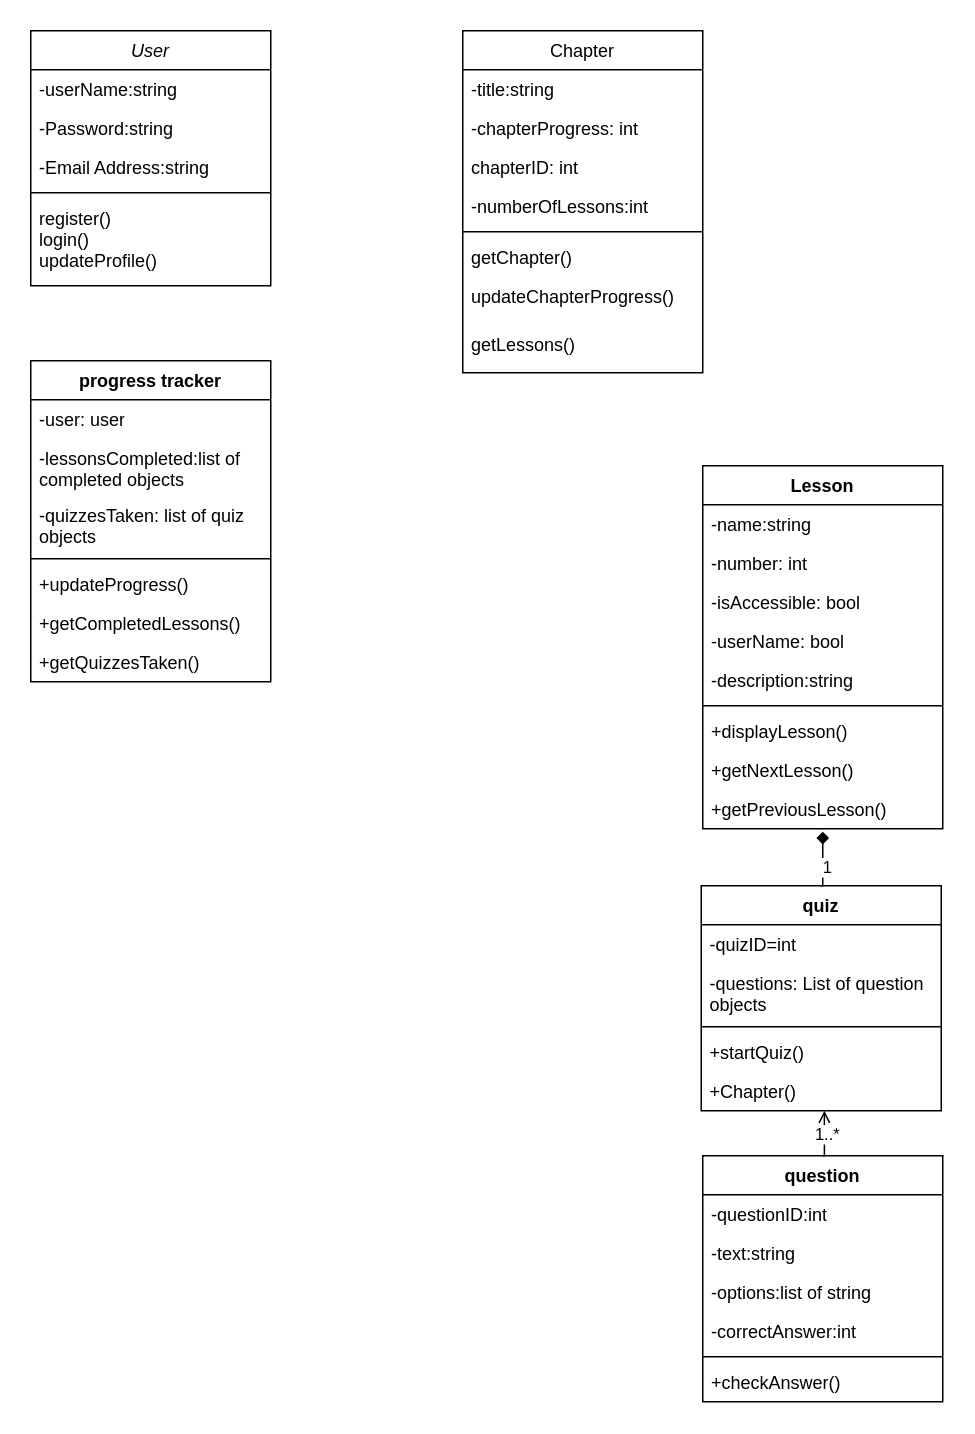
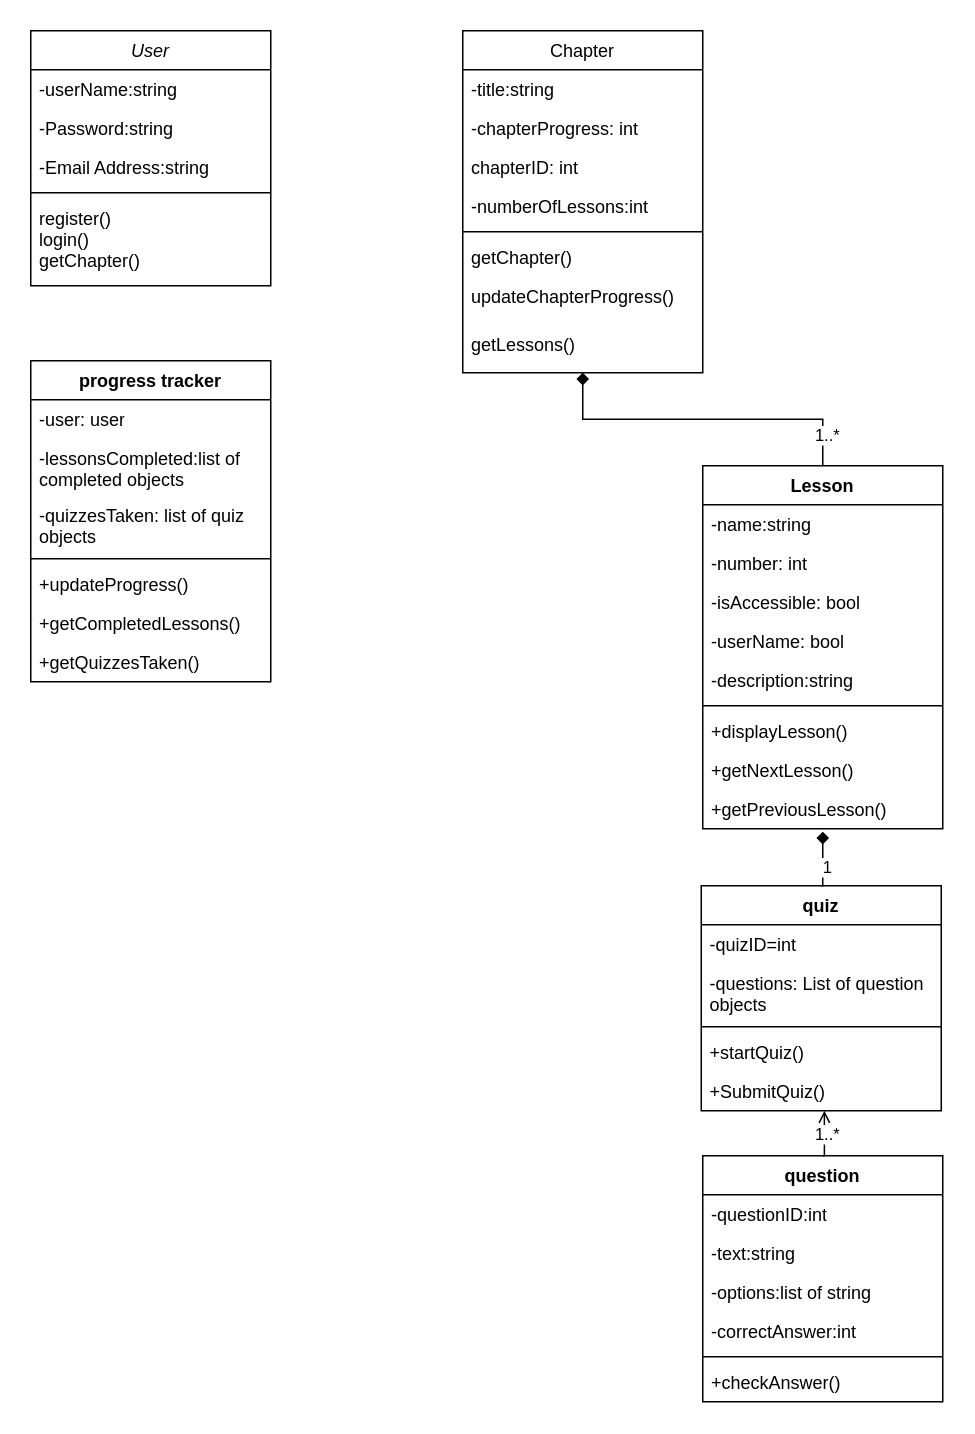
  <mxCell id="0" />
  <mxCell id="1" parent="0" />
  <mxCell id="2" value="User" style="swimlane;fontStyle=2;align=center;verticalAlign=top;childLayout=stackLayout;horizontal=1;startSize=26;horizontalStack=0;resizeParent=1;resizeLast=0;collapsible=1;marginBottom=0;rounded=0;shadow=0;strokeWidth=1;" parent="1" vertex="1"><mxGeometry x="20" y="20" width="160" height="170" as="geometry"><mxRectangle x="230" y="140" width="160" height="26" as="alternateBounds" /></mxGeometry></mxCell>
  <mxCell id="3" value="-userName:string" style="text;align=left;verticalAlign=top;spacingLeft=4;spacingRight=4;overflow=hidden;rotatable=0;points=[[0,0.5],[1,0.5]];portConstraint=eastwest;" parent="2" vertex="1"><mxGeometry y="26" width="160" height="26" as="geometry" /></mxCell>
  <mxCell id="4" value="-Password:string" style="text;align=left;verticalAlign=top;spacingLeft=4;spacingRight=4;overflow=hidden;rotatable=0;points=[[0,0.5],[1,0.5]];portConstraint=eastwest;rounded=0;shadow=0;html=0;" parent="2" vertex="1"><mxGeometry y="52" width="160" height="26" as="geometry" /></mxCell>
  <mxCell id="5" value="-Email Address:string" style="text;align=left;verticalAlign=top;spacingLeft=4;spacingRight=4;overflow=hidden;rotatable=0;points=[[0,0.5],[1,0.5]];portConstraint=eastwest;rounded=0;shadow=0;html=0;" parent="2" vertex="1"><mxGeometry y="78" width="160" height="26" as="geometry" /></mxCell>
  <mxCell id="6" value="" style="line;html=1;strokeWidth=1;align=left;verticalAlign=middle;spacingTop=-1;spacingLeft=3;spacingRight=3;rotatable=0;labelPosition=right;points=[];portConstraint=eastwest;" parent="2" vertex="1"><mxGeometry y="104" width="160" height="8" as="geometry" /></mxCell>
- <mxCell id="7" value="register()&#10;login()&#10;updateProfile()" style="text;align=left;verticalAlign=top;spacingLeft=4;spacingRight=4;overflow=hidden;rotatable=0;points=[[0,0.5],[1,0.5]];portConstraint=eastwest;" parent="2" vertex="1"><mxGeometry y="112" width="160" height="58" as="geometry" /></mxCell>
+ <mxCell id="7" value="register()&#10;login()&#10;getChapter()" style="text;align=left;verticalAlign=top;spacingLeft=4;spacingRight=4;overflow=hidden;rotatable=0;points=[[0,0.5],[1,0.5]];portConstraint=eastwest;" parent="2" vertex="1"><mxGeometry y="112" width="160" height="58" as="geometry" /></mxCell>
+ <mxCell id="8" style="edgeStyle=orthogonalEdgeStyle;rounded=0;orthogonalLoop=1;jettySize=auto;html=1;endArrow=none;endFill=0;strokeColor=default;startArrow=diamond;startFill=1;" edge="1" parent="1" source="10" target="19"><mxGeometry relative="1" as="geometry" /></mxCell>
+ <mxCell id="9" value="1..*" style="edgeLabel;html=1;align=center;verticalAlign=middle;resizable=0;points=[];" vertex="1" connectable="0" parent="8"><mxGeometry x="0.811" y="2" relative="1" as="geometry"><mxPoint as="offset" /></mxGeometry></mxCell>
  <mxCell id="10" value="Chapter" style="swimlane;fontStyle=0;align=center;verticalAlign=top;childLayout=stackLayout;horizontal=1;startSize=26;horizontalStack=0;resizeParent=1;resizeLast=0;collapsible=1;marginBottom=0;rounded=0;shadow=0;strokeWidth=1;" parent="1" vertex="1"><mxGeometry x="308" y="20" width="160" height="228" as="geometry"><mxRectangle x="508" y="120" width="160" height="26" as="alternateBounds" /></mxGeometry></mxCell>
  <mxCell id="11" value="-title:string" style="text;align=left;verticalAlign=top;spacingLeft=4;spacingRight=4;overflow=hidden;rotatable=0;points=[[0,0.5],[1,0.5]];portConstraint=eastwest;" parent="10" vertex="1"><mxGeometry y="26" width="160" height="26" as="geometry" /></mxCell>
  <mxCell id="12" value="-chapterProgress: int" style="text;align=left;verticalAlign=top;spacingLeft=4;spacingRight=4;overflow=hidden;rotatable=0;points=[[0,0.5],[1,0.5]];portConstraint=eastwest;" vertex="1" parent="10"><mxGeometry y="52" width="160" height="26" as="geometry" /></mxCell>
  <mxCell id="13" value="chapterID: int " style="text;align=left;verticalAlign=top;spacingLeft=4;spacingRight=4;overflow=hidden;rotatable=0;points=[[0,0.5],[1,0.5]];portConstraint=eastwest;" vertex="1" parent="10"><mxGeometry y="78" width="160" height="26" as="geometry" /></mxCell>
  <mxCell id="14" value="-numberOfLessons:int" style="text;align=left;verticalAlign=top;spacingLeft=4;spacingRight=4;overflow=hidden;rotatable=0;points=[[0,0.5],[1,0.5]];portConstraint=eastwest;" vertex="1" parent="10"><mxGeometry y="104" width="160" height="26" as="geometry" /></mxCell>
  <mxCell id="15" value="" style="line;html=1;strokeWidth=1;align=left;verticalAlign=middle;spacingTop=-1;spacingLeft=3;spacingRight=3;rotatable=0;labelPosition=right;points=[];portConstraint=eastwest;" parent="10" vertex="1"><mxGeometry y="130" width="160" height="8" as="geometry" /></mxCell>
  <mxCell id="16" value="getChapter()" style="text;align=left;verticalAlign=top;spacingLeft=4;spacingRight=4;overflow=hidden;rotatable=0;points=[[0,0.5],[1,0.5]];portConstraint=eastwest;" parent="10" vertex="1"><mxGeometry y="138" width="160" height="26" as="geometry" /></mxCell>
  <mxCell id="17" value="updateChapterProgress()" style="text;align=left;verticalAlign=top;spacingLeft=4;spacingRight=4;overflow=hidden;rotatable=0;points=[[0,0.5],[1,0.5]];portConstraint=eastwest;" parent="10" vertex="1"><mxGeometry y="164" width="160" height="32" as="geometry" /></mxCell>
  <mxCell id="18" value="getLessons()" style="text;align=left;verticalAlign=top;spacingLeft=4;spacingRight=4;overflow=hidden;rotatable=0;points=[[0,0.5],[1,0.5]];portConstraint=eastwest;" vertex="1" parent="10"><mxGeometry y="196" width="160" height="32" as="geometry" /></mxCell>
  <mxCell id="19" value="Lesson" style="swimlane;fontStyle=1;align=center;verticalAlign=top;childLayout=stackLayout;horizontal=1;startSize=26;horizontalStack=0;resizeParent=1;resizeParentMax=0;resizeLast=0;collapsible=1;marginBottom=0;whiteSpace=wrap;html=1;" vertex="1" parent="1"><mxGeometry x="468" y="310" width="160" height="242" as="geometry" /></mxCell>
  <mxCell id="20" value="-name:string" style="text;strokeColor=none;fillColor=none;align=left;verticalAlign=top;spacingLeft=4;spacingRight=4;overflow=hidden;rotatable=0;points=[[0,0.5],[1,0.5]];portConstraint=eastwest;whiteSpace=wrap;html=1;" vertex="1" parent="19"><mxGeometry y="26" width="160" height="26" as="geometry" /></mxCell>
  <mxCell id="21" value="-number: int" style="text;strokeColor=none;fillColor=none;align=left;verticalAlign=top;spacingLeft=4;spacingRight=4;overflow=hidden;rotatable=0;points=[[0,0.5],[1,0.5]];portConstraint=eastwest;whiteSpace=wrap;html=1;" vertex="1" parent="19"><mxGeometry y="52" width="160" height="26" as="geometry" /></mxCell>
  <mxCell id="22" value="-isAccessible: bool" style="text;strokeColor=none;fillColor=none;align=left;verticalAlign=top;spacingLeft=4;spacingRight=4;overflow=hidden;rotatable=0;points=[[0,0.5],[1,0.5]];portConstraint=eastwest;whiteSpace=wrap;html=1;" vertex="1" parent="19"><mxGeometry y="78" width="160" height="26" as="geometry" /></mxCell>
  <mxCell id="23" value="-userName: bool" style="text;strokeColor=none;fillColor=none;align=left;verticalAlign=top;spacingLeft=4;spacingRight=4;overflow=hidden;rotatable=0;points=[[0,0.5],[1,0.5]];portConstraint=eastwest;whiteSpace=wrap;html=1;" vertex="1" parent="19"><mxGeometry y="104" width="160" height="26" as="geometry" /></mxCell>
  <mxCell id="24" value="-description:string" style="text;strokeColor=none;fillColor=none;align=left;verticalAlign=top;spacingLeft=4;spacingRight=4;overflow=hidden;rotatable=0;points=[[0,0.5],[1,0.5]];portConstraint=eastwest;whiteSpace=wrap;html=1;" vertex="1" parent="19"><mxGeometry y="130" width="160" height="26" as="geometry" /></mxCell>
  <mxCell id="25" value="" style="line;strokeWidth=1;fillColor=none;align=left;verticalAlign=middle;spacingTop=-1;spacingLeft=3;spacingRight=3;rotatable=0;labelPosition=right;points=[];portConstraint=eastwest;strokeColor=inherit;" vertex="1" parent="19"><mxGeometry y="156" width="160" height="8" as="geometry" /></mxCell>
  <mxCell id="26" value="+displayLesson()" style="text;strokeColor=none;fillColor=none;align=left;verticalAlign=top;spacingLeft=4;spacingRight=4;overflow=hidden;rotatable=0;points=[[0,0.5],[1,0.5]];portConstraint=eastwest;whiteSpace=wrap;html=1;" vertex="1" parent="19"><mxGeometry y="164" width="160" height="26" as="geometry" /></mxCell>
  <mxCell id="27" value="+getNextLesson()" style="text;strokeColor=none;fillColor=none;align=left;verticalAlign=top;spacingLeft=4;spacingRight=4;overflow=hidden;rotatable=0;points=[[0,0.5],[1,0.5]];portConstraint=eastwest;whiteSpace=wrap;html=1;" vertex="1" parent="19"><mxGeometry y="190" width="160" height="26" as="geometry" /></mxCell>
  <mxCell id="28" value="+getPreviousLesson()" style="text;strokeColor=none;fillColor=none;align=left;verticalAlign=top;spacingLeft=4;spacingRight=4;overflow=hidden;rotatable=0;points=[[0,0.5],[1,0.5]];portConstraint=eastwest;whiteSpace=wrap;html=1;" vertex="1" parent="19"><mxGeometry y="216" width="160" height="26" as="geometry" /></mxCell>
  <mxCell id="29" value="quiz" style="swimlane;fontStyle=1;align=center;verticalAlign=top;childLayout=stackLayout;horizontal=1;startSize=26;horizontalStack=0;resizeParent=1;resizeParentMax=0;resizeLast=0;collapsible=1;marginBottom=0;whiteSpace=wrap;html=1;" vertex="1" parent="1"><mxGeometry x="467" y="590" width="160" height="150" as="geometry" /></mxCell>
  <mxCell id="30" value="-quizID=int" style="text;strokeColor=none;fillColor=none;align=left;verticalAlign=top;spacingLeft=4;spacingRight=4;overflow=hidden;rotatable=0;points=[[0,0.5],[1,0.5]];portConstraint=eastwest;whiteSpace=wrap;html=1;" vertex="1" parent="29"><mxGeometry y="26" width="160" height="26" as="geometry" /></mxCell>
  <mxCell id="31" value="-questions: List of question objects" style="text;strokeColor=none;fillColor=none;align=left;verticalAlign=top;spacingLeft=4;spacingRight=4;overflow=hidden;rotatable=0;points=[[0,0.5],[1,0.5]];portConstraint=eastwest;whiteSpace=wrap;html=1;" vertex="1" parent="29"><mxGeometry y="52" width="160" height="38" as="geometry" /></mxCell>
  <mxCell id="32" value="" style="line;strokeWidth=1;fillColor=none;align=left;verticalAlign=middle;spacingTop=-1;spacingLeft=3;spacingRight=3;rotatable=0;labelPosition=right;points=[];portConstraint=eastwest;strokeColor=inherit;" vertex="1" parent="29"><mxGeometry y="90" width="160" height="8" as="geometry" /></mxCell>
  <mxCell id="33" value="+startQuiz()&lt;div&gt;&lt;br&gt;&lt;/div&gt;" style="text;strokeColor=none;fillColor=none;align=left;verticalAlign=top;spacingLeft=4;spacingRight=4;overflow=hidden;rotatable=0;points=[[0,0.5],[1,0.5]];portConstraint=eastwest;whiteSpace=wrap;html=1;" vertex="1" parent="29"><mxGeometry y="98" width="160" height="26" as="geometry" /></mxCell>
- <mxCell id="34" value="&lt;div&gt;+Chapter()&lt;/div&gt;" style="text;strokeColor=none;fillColor=none;align=left;verticalAlign=top;spacingLeft=4;spacingRight=4;overflow=hidden;rotatable=0;points=[[0,0.5],[1,0.5]];portConstraint=eastwest;whiteSpace=wrap;html=1;" vertex="1" parent="29"><mxGeometry y="124" width="160" height="26" as="geometry" /></mxCell>
+ <mxCell id="34" value="&lt;div&gt;+SubmitQuiz()&lt;/div&gt;" style="text;strokeColor=none;fillColor=none;align=left;verticalAlign=top;spacingLeft=4;spacingRight=4;overflow=hidden;rotatable=0;points=[[0,0.5],[1,0.5]];portConstraint=eastwest;whiteSpace=wrap;html=1;" vertex="1" parent="29"><mxGeometry y="124" width="160" height="26" as="geometry" /></mxCell>
  <mxCell id="35" style="edgeStyle=orthogonalEdgeStyle;rounded=0;orthogonalLoop=1;jettySize=auto;html=1;exitX=0.5;exitY=0;exitDx=0;exitDy=0;entryX=0.5;entryY=1.077;entryDx=0;entryDy=0;entryPerimeter=0;endArrow=diamond;endFill=1;" edge="1" parent="1" source="29" target="28"><mxGeometry relative="1" as="geometry" /></mxCell>
  <mxCell id="36" value="1" style="edgeLabel;html=1;align=center;verticalAlign=middle;resizable=0;points=[];" vertex="1" connectable="0" parent="35"><mxGeometry x="-0.243" y="-2" relative="1" as="geometry"><mxPoint as="offset" /></mxGeometry></mxCell>
  <mxCell id="37" value="question" style="swimlane;fontStyle=1;align=center;verticalAlign=top;childLayout=stackLayout;horizontal=1;startSize=26;horizontalStack=0;resizeParent=1;resizeParentMax=0;resizeLast=0;collapsible=1;marginBottom=0;whiteSpace=wrap;html=1;" vertex="1" parent="1"><mxGeometry x="468" y="770" width="160" height="164" as="geometry" /></mxCell>
  <mxCell id="38" value="-questionID:int" style="text;strokeColor=none;fillColor=none;align=left;verticalAlign=top;spacingLeft=4;spacingRight=4;overflow=hidden;rotatable=0;points=[[0,0.5],[1,0.5]];portConstraint=eastwest;whiteSpace=wrap;html=1;" vertex="1" parent="37"><mxGeometry y="26" width="160" height="26" as="geometry" /></mxCell>
  <mxCell id="39" value="-text:string" style="text;strokeColor=none;fillColor=none;align=left;verticalAlign=top;spacingLeft=4;spacingRight=4;overflow=hidden;rotatable=0;points=[[0,0.5],[1,0.5]];portConstraint=eastwest;whiteSpace=wrap;html=1;" vertex="1" parent="37"><mxGeometry y="52" width="160" height="26" as="geometry" /></mxCell>
  <mxCell id="40" value="-options:list of string&lt;div&gt;&lt;br&gt;&lt;/div&gt;" style="text;strokeColor=none;fillColor=none;align=left;verticalAlign=top;spacingLeft=4;spacingRight=4;overflow=hidden;rotatable=0;points=[[0,0.5],[1,0.5]];portConstraint=eastwest;whiteSpace=wrap;html=1;" vertex="1" parent="37"><mxGeometry y="78" width="160" height="26" as="geometry" /></mxCell>
  <mxCell id="41" value="&lt;div&gt;-correctAnswer:int&lt;/div&gt;" style="text;strokeColor=none;fillColor=none;align=left;verticalAlign=top;spacingLeft=4;spacingRight=4;overflow=hidden;rotatable=0;points=[[0,0.5],[1,0.5]];portConstraint=eastwest;whiteSpace=wrap;html=1;" vertex="1" parent="37"><mxGeometry y="104" width="160" height="26" as="geometry" /></mxCell>
  <mxCell id="42" value="" style="line;strokeWidth=1;fillColor=none;align=left;verticalAlign=middle;spacingTop=-1;spacingLeft=3;spacingRight=3;rotatable=0;labelPosition=right;points=[];portConstraint=eastwest;strokeColor=inherit;" vertex="1" parent="37"><mxGeometry y="130" width="160" height="8" as="geometry" /></mxCell>
  <mxCell id="43" value="+checkAnswer()" style="text;strokeColor=none;fillColor=none;align=left;verticalAlign=top;spacingLeft=4;spacingRight=4;overflow=hidden;rotatable=0;points=[[0,0.5],[1,0.5]];portConstraint=eastwest;whiteSpace=wrap;html=1;" vertex="1" parent="37"><mxGeometry y="138" width="160" height="26" as="geometry" /></mxCell>
  <mxCell id="44" style="edgeStyle=orthogonalEdgeStyle;rounded=0;orthogonalLoop=1;jettySize=auto;html=1;exitX=0.5;exitY=0;exitDx=0;exitDy=0;entryX=0.513;entryY=1;entryDx=0;entryDy=0;entryPerimeter=0;endArrow=open;endFill=1;" edge="1" parent="1" source="37" target="34"><mxGeometry relative="1" as="geometry" /></mxCell>
  <mxCell id="45" value="1..*" style="edgeLabel;html=1;align=center;verticalAlign=middle;resizable=0;points=[];" vertex="1" connectable="0" parent="44"><mxGeometry x="0.035" y="-1" relative="1" as="geometry"><mxPoint as="offset" /></mxGeometry></mxCell>
  <mxCell id="46" value="progress tracker" style="swimlane;fontStyle=1;align=center;verticalAlign=top;childLayout=stackLayout;horizontal=1;startSize=26;horizontalStack=0;resizeParent=1;resizeParentMax=0;resizeLast=0;collapsible=1;marginBottom=0;whiteSpace=wrap;html=1;" vertex="1" parent="1"><mxGeometry x="20" y="240" width="160" height="214" as="geometry" /></mxCell>
  <mxCell id="47" value="-user: user" style="text;strokeColor=none;fillColor=none;align=left;verticalAlign=top;spacingLeft=4;spacingRight=4;overflow=hidden;rotatable=0;points=[[0,0.5],[1,0.5]];portConstraint=eastwest;whiteSpace=wrap;html=1;" vertex="1" parent="46"><mxGeometry y="26" width="160" height="26" as="geometry" /></mxCell>
  <mxCell id="48" value="-lessonsCompleted:list of completed objects" style="text;strokeColor=none;fillColor=none;align=left;verticalAlign=top;spacingLeft=4;spacingRight=4;overflow=hidden;rotatable=0;points=[[0,0.5],[1,0.5]];portConstraint=eastwest;whiteSpace=wrap;html=1;" vertex="1" parent="46"><mxGeometry y="52" width="160" height="38" as="geometry" /></mxCell>
  <mxCell id="49" value="-quizzesTaken: list of quiz objects" style="text;strokeColor=none;fillColor=none;align=left;verticalAlign=top;spacingLeft=4;spacingRight=4;overflow=hidden;rotatable=0;points=[[0,0.5],[1,0.5]];portConstraint=eastwest;whiteSpace=wrap;html=1;" vertex="1" parent="46"><mxGeometry y="90" width="160" height="38" as="geometry" /></mxCell>
  <mxCell id="50" value="" style="line;strokeWidth=1;fillColor=none;align=left;verticalAlign=middle;spacingTop=-1;spacingLeft=3;spacingRight=3;rotatable=0;labelPosition=right;points=[];portConstraint=eastwest;strokeColor=inherit;" vertex="1" parent="46"><mxGeometry y="128" width="160" height="8" as="geometry" /></mxCell>
  <mxCell id="51" value="+updateProgress()" style="text;strokeColor=none;fillColor=none;align=left;verticalAlign=top;spacingLeft=4;spacingRight=4;overflow=hidden;rotatable=0;points=[[0,0.5],[1,0.5]];portConstraint=eastwest;whiteSpace=wrap;html=1;" vertex="1" parent="46"><mxGeometry y="136" width="160" height="26" as="geometry" /></mxCell>
  <mxCell id="52" value="+getCompletedLessons()" style="text;strokeColor=none;fillColor=none;align=left;verticalAlign=top;spacingLeft=4;spacingRight=4;overflow=hidden;rotatable=0;points=[[0,0.5],[1,0.5]];portConstraint=eastwest;whiteSpace=wrap;html=1;" vertex="1" parent="46"><mxGeometry y="162" width="160" height="26" as="geometry" /></mxCell>
  <mxCell id="53" value="+getQuizzesTaken()" style="text;strokeColor=none;fillColor=none;align=left;verticalAlign=top;spacingLeft=4;spacingRight=4;overflow=hidden;rotatable=0;points=[[0,0.5],[1,0.5]];portConstraint=eastwest;whiteSpace=wrap;html=1;" vertex="1" parent="46"><mxGeometry y="188" width="160" height="26" as="geometry" /></mxCell>
